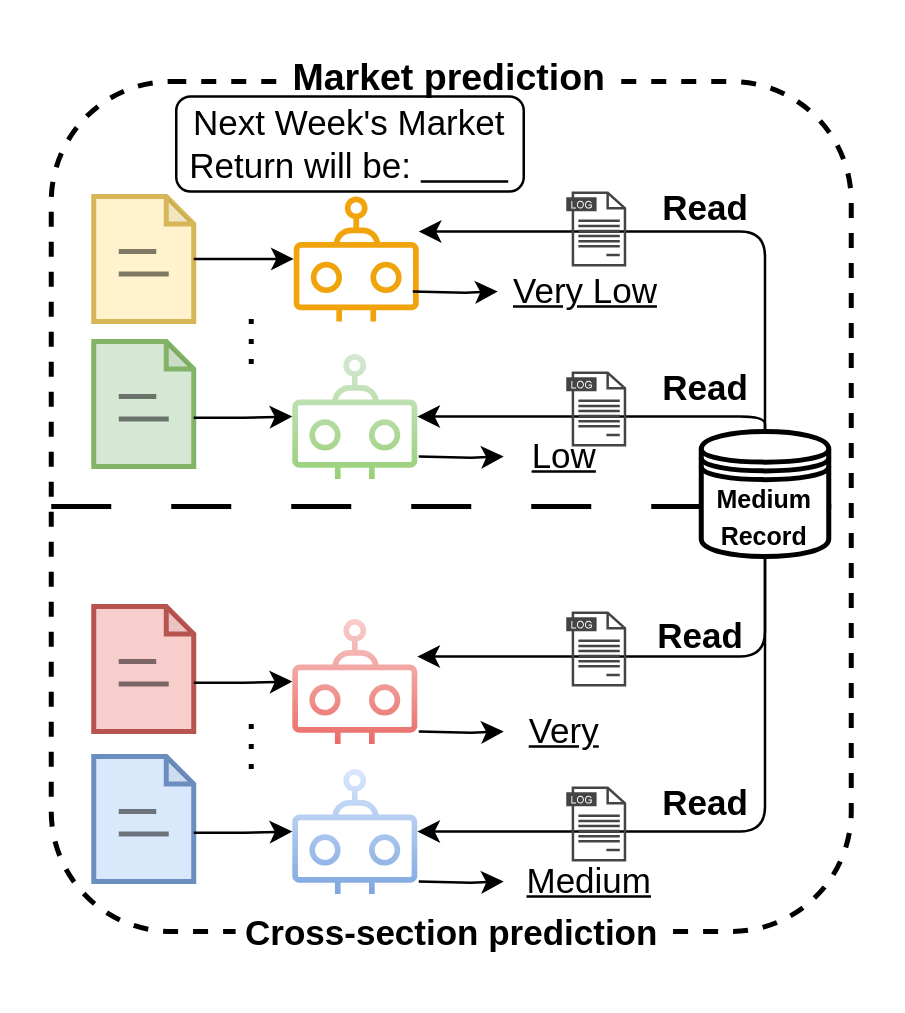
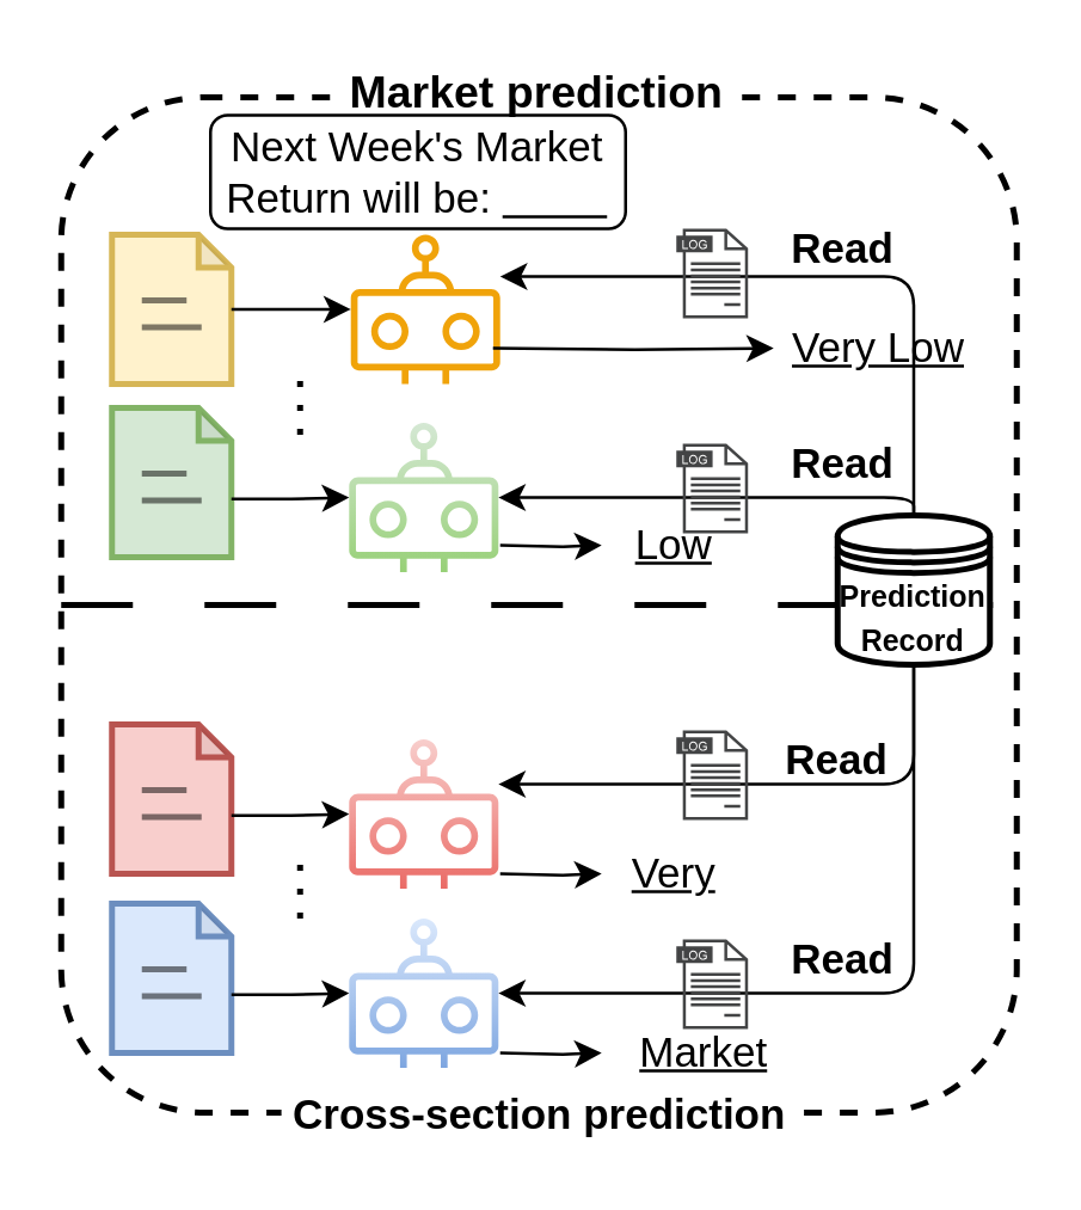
  <mxCell id="0" />
  <mxCell id="1" parent="0" />
  <mxCell id="2" value="" style="rounded=1;whiteSpace=wrap;html=1;fillColor=none;strokeWidth=2;dashed=1;" parent="1" vertex="1"><mxGeometry x="20" y="32" width="320" height="340" as="geometry" /></mxCell>
  <mxCell id="3" value="" style="sketch=0;outlineConnect=0;fillColor=#f0a30a;strokeColor=#BD7000;dashed=0;verticalLabelPosition=bottom;verticalAlign=top;align=center;html=1;fontSize=14;fontStyle=0;aspect=fixed;pointerEvents=1;shape=mxgraph.aws4.waf_bot;fontColor=#000000;" parent="1" vertex="1"><mxGeometry x="116.99" y="78" width="50" height="50" as="geometry" /></mxCell>
  <mxCell id="4" value="" style="group" parent="1" vertex="1" connectable="0"><mxGeometry x="37" y="78" width="40" height="50" as="geometry" /></mxCell>
  <mxCell id="5" value="" style="shape=note;whiteSpace=wrap;html=1;backgroundOutline=1;darkOpacity=0.05;size=11;strokeWidth=2;fillColor=#fff2cc;strokeColor=#d6b656;fontSize=14;" parent="4" vertex="1"><mxGeometry width="40" height="50" as="geometry" /></mxCell>
  <mxCell id="6" value="" style="group;fontSize=14;" parent="4" vertex="1" connectable="0"><mxGeometry x="10" y="17" width="20" height="28" as="geometry" /></mxCell>
  <mxCell id="7" value="" style="line;strokeWidth=2;html=1;container=0;opacity=50;fontSize=14;" parent="6" vertex="1"><mxGeometry width="15" height="10" as="geometry" /></mxCell>
  <mxCell id="8" value="" style="line;strokeWidth=2;html=1;container=0;opacity=50;fontSize=14;" parent="6" vertex="1"><mxGeometry y="10" width="20" height="8" as="geometry" /></mxCell>
  <mxCell id="9" style="edgeStyle=orthogonalEdgeStyle;rounded=0;orthogonalLoop=1;jettySize=auto;html=1;" parent="1" source="5" target="3" edge="1"><mxGeometry relative="1" as="geometry" /></mxCell>
  <mxCell id="10" value="" style="group" parent="1" vertex="1" connectable="0"><mxGeometry x="37" y="136" width="40" height="50" as="geometry" /></mxCell>
  <mxCell id="11" value="" style="shape=note;whiteSpace=wrap;html=1;backgroundOutline=1;darkOpacity=0.05;size=11;strokeWidth=2;fillColor=#d5e8d4;strokeColor=#82b366;fontSize=14;" parent="10" vertex="1"><mxGeometry width="40" height="50" as="geometry" /></mxCell>
  <mxCell id="12" value="" style="group;fontSize=14;" parent="10" vertex="1" connectable="0"><mxGeometry x="10" y="17" width="20" height="28" as="geometry" /></mxCell>
  <mxCell id="13" value="" style="line;strokeWidth=2;html=1;container=0;opacity=50;fontSize=14;" parent="12" vertex="1"><mxGeometry width="15" height="10" as="geometry" /></mxCell>
  <mxCell id="14" value="" style="line;strokeWidth=2;html=1;container=0;opacity=50;fontSize=14;" parent="12" vertex="1"><mxGeometry y="10" width="20" height="8" as="geometry" /></mxCell>
  <mxCell id="15" value="" style="sketch=0;outlineConnect=0;fillColor=#d5e8d4;strokeColor=#82b366;dashed=0;verticalLabelPosition=bottom;verticalAlign=top;align=center;html=1;fontSize=14;fontStyle=0;aspect=fixed;pointerEvents=1;shape=mxgraph.aws4.waf_bot;gradientColor=#97d077;" parent="1" vertex="1"><mxGeometry x="116.42" y="141" width="50" height="50" as="geometry" /></mxCell>
  <mxCell id="16" style="edgeStyle=orthogonalEdgeStyle;rounded=0;orthogonalLoop=1;jettySize=auto;html=1;exitX=0;exitY=0;exitDx=40;exitDy=30.5;exitPerimeter=0;" parent="1" source="11" target="15" edge="1"><mxGeometry relative="1" as="geometry" /></mxCell>
  <mxCell id="17" value="" style="group" parent="1" vertex="1" connectable="0"><mxGeometry x="37" y="242" width="40" height="50" as="geometry" /></mxCell>
  <mxCell id="18" value="" style="shape=note;whiteSpace=wrap;html=1;backgroundOutline=1;darkOpacity=0.05;size=11;strokeWidth=2;fillColor=#f8cecc;strokeColor=#b85450;fontSize=14;" parent="17" vertex="1"><mxGeometry width="40" height="50" as="geometry" /></mxCell>
  <mxCell id="19" value="" style="group;fontSize=14;" parent="17" vertex="1" connectable="0"><mxGeometry x="10" y="17" width="20" height="28" as="geometry" /></mxCell>
  <mxCell id="20" value="" style="line;strokeWidth=2;html=1;container=0;opacity=50;fontSize=14;" parent="19" vertex="1"><mxGeometry width="15" height="10" as="geometry" /></mxCell>
  <mxCell id="21" value="" style="line;strokeWidth=2;html=1;container=0;opacity=50;fontSize=14;" parent="19" vertex="1"><mxGeometry y="10" width="20" height="8" as="geometry" /></mxCell>
  <mxCell id="22" value="" style="sketch=0;outlineConnect=0;fillColor=#f8cecc;strokeColor=#b85450;dashed=0;verticalLabelPosition=bottom;verticalAlign=top;align=center;html=1;fontSize=14;fontStyle=0;aspect=fixed;pointerEvents=1;shape=mxgraph.aws4.waf_bot;gradientColor=#ea6b66;" parent="1" vertex="1"><mxGeometry x="116.42" y="247" width="50" height="50" as="geometry" /></mxCell>
  <mxCell id="23" style="edgeStyle=orthogonalEdgeStyle;rounded=0;orthogonalLoop=1;jettySize=auto;html=1;exitX=0;exitY=0;exitDx=40;exitDy=30.5;exitPerimeter=0;" parent="1" source="18" target="22" edge="1"><mxGeometry relative="1" as="geometry" /></mxCell>
  <mxCell id="24" value="" style="group" parent="1" vertex="1" connectable="0"><mxGeometry x="37" y="302" width="40" height="50" as="geometry" /></mxCell>
  <mxCell id="25" value="" style="shape=note;whiteSpace=wrap;html=1;backgroundOutline=1;darkOpacity=0.05;size=11;strokeWidth=2;fillColor=#dae8fc;strokeColor=#6c8ebf;fontSize=14;" parent="24" vertex="1"><mxGeometry width="40" height="50" as="geometry" /></mxCell>
  <mxCell id="26" value="" style="group;fontSize=14;" parent="24" vertex="1" connectable="0"><mxGeometry x="10" y="17" width="20" height="28" as="geometry" /></mxCell>
  <mxCell id="27" value="" style="line;strokeWidth=2;html=1;container=0;opacity=50;fontSize=14;" parent="26" vertex="1"><mxGeometry width="15" height="10" as="geometry" /></mxCell>
  <mxCell id="28" value="" style="line;strokeWidth=2;html=1;container=0;opacity=50;fontSize=14;" parent="26" vertex="1"><mxGeometry y="10" width="20" height="8" as="geometry" /></mxCell>
  <mxCell id="29" value="" style="sketch=0;outlineConnect=0;fillColor=#dae8fc;strokeColor=#6c8ebf;dashed=0;verticalLabelPosition=bottom;verticalAlign=top;align=center;html=1;fontSize=14;fontStyle=0;aspect=fixed;pointerEvents=1;shape=mxgraph.aws4.waf_bot;gradientColor=#7ea6e0;" parent="1" vertex="1"><mxGeometry x="116.42" y="307" width="50" height="50" as="geometry" /></mxCell>
  <mxCell id="30" style="edgeStyle=orthogonalEdgeStyle;rounded=0;orthogonalLoop=1;jettySize=auto;html=1;exitX=0;exitY=0;exitDx=40;exitDy=30.5;exitPerimeter=0;" parent="1" source="25" target="29" edge="1"><mxGeometry relative="1" as="geometry" /></mxCell>
  <mxCell id="31" value="" style="endArrow=none;dashed=1;html=1;dashPattern=1 3;strokeWidth=2;rounded=0;fontSize=14;" parent="1" edge="1"><mxGeometry width="50" height="50" relative="1" as="geometry"><mxPoint x="100" y="145" as="sourcePoint" /><mxPoint x="100" y="125" as="targetPoint" /></mxGeometry></mxCell>
  <mxCell id="32" value="" style="endArrow=none;dashed=1;html=1;dashPattern=1 3;strokeWidth=2;rounded=0;fontSize=14;" parent="1" edge="1"><mxGeometry width="50" height="50" relative="1" as="geometry"><mxPoint x="100" y="307" as="sourcePoint" /><mxPoint x="100" y="287" as="targetPoint" /></mxGeometry></mxCell>
  <mxCell id="33" value="Market prediction" style="text;html=1;strokeColor=none;fillColor=default;align=center;verticalAlign=middle;whiteSpace=wrap;rounded=0;fontSize=15;fontStyle=1" parent="1" vertex="1"><mxGeometry x="114.41" y="20" width="131.18" height="20" as="geometry" /></mxCell>
  <mxCell id="34" value="Cross-section prediction" style="text;html=1;strokeColor=none;fillColor=default;align=center;verticalAlign=middle;whiteSpace=wrap;rounded=0;fontSize=14;fontStyle=1" parent="1" vertex="1"><mxGeometry x="93.74" y="363" width="172.51" height="20" as="geometry" /></mxCell>
  <mxCell id="35" value="Next Week's Market Return will be:&amp;nbsp;&lt;u&gt;&amp;nbsp; &amp;nbsp; &amp;nbsp; &amp;nbsp; &amp;nbsp;&lt;/u&gt;" style="text;html=1;strokeColor=default;fillColor=none;align=center;verticalAlign=middle;whiteSpace=wrap;rounded=1;fontSize=14;strokeWidth=1;" parent="1" vertex="1"><mxGeometry x="70" y="38" width="139" height="38" as="geometry" /></mxCell>
  <mxCell id="36" value="" style="endArrow=none;dashed=1;html=1;strokeWidth=2;rounded=0;dashPattern=12 12;entryX=1;entryY=0.5;entryDx=0;entryDy=0;exitX=0;exitY=0.5;exitDx=0;exitDy=0;" parent="1" source="2" target="2" edge="1"><mxGeometry width="50" height="50" relative="1" as="geometry"><mxPoint x="130" y="202" as="sourcePoint" /><mxPoint x="450" y="202" as="targetPoint" /></mxGeometry></mxCell>
  <mxCell id="37" style="edgeStyle=orthogonalEdgeStyle;rounded=1;orthogonalLoop=1;jettySize=auto;html=1;curved=0;" parent="1" source="41" target="3" edge="1"><mxGeometry relative="1" as="geometry"><Array as="points"><mxPoint x="306" y="92" /></Array></mxGeometry></mxCell>
  <mxCell id="38" style="edgeStyle=orthogonalEdgeStyle;rounded=1;orthogonalLoop=1;jettySize=auto;html=1;curved=0;" parent="1" source="41" target="15" edge="1"><mxGeometry relative="1" as="geometry"><Array as="points"><mxPoint x="306" y="166" /></Array></mxGeometry></mxCell>
  <mxCell id="39" style="edgeStyle=orthogonalEdgeStyle;rounded=1;orthogonalLoop=1;jettySize=auto;html=1;curved=0;" parent="1" source="41" target="22" edge="1"><mxGeometry relative="1" as="geometry"><Array as="points"><mxPoint x="306" y="262" /></Array></mxGeometry></mxCell>
  <mxCell id="40" style="edgeStyle=orthogonalEdgeStyle;rounded=1;orthogonalLoop=1;jettySize=auto;html=1;curved=0;" parent="1" source="41" target="29" edge="1"><mxGeometry relative="1" as="geometry"><Array as="points"><mxPoint x="306" y="332" /></Array></mxGeometry></mxCell>
- <mxCell id="41" value="&lt;font style=&quot;font-size: 10px;&quot;&gt;&lt;b&gt;Medium&lt;br&gt;Record&lt;/b&gt;&lt;/font&gt;" style="shape=datastore;whiteSpace=wrap;html=1;strokeWidth=2;" parent="1" vertex="1"><mxGeometry x="280" y="172" width="51" height="50" as="geometry" /></mxCell>
+ <mxCell id="41" value="&lt;font style=&quot;font-size: 10px;&quot;&gt;&lt;b&gt;Prediction&lt;br&gt;Record&lt;/b&gt;&lt;/font&gt;" style="shape=datastore;whiteSpace=wrap;html=1;strokeWidth=2;" parent="1" vertex="1"><mxGeometry x="280" y="172" width="51" height="50" as="geometry" /></mxCell>
  <mxCell id="42" value="" style="sketch=0;pointerEvents=1;shadow=0;dashed=0;html=1;strokeColor=none;fillColor=#434445;aspect=fixed;labelPosition=center;verticalLabelPosition=bottom;verticalAlign=top;align=center;outlineConnect=0;shape=mxgraph.vvd.log_files;" parent="1" vertex="1"><mxGeometry x="226" y="76" width="24" height="30" as="geometry" /></mxCell>
  <mxCell id="43" value="" style="sketch=0;pointerEvents=1;shadow=0;dashed=0;html=1;strokeColor=none;fillColor=#434445;aspect=fixed;labelPosition=center;verticalLabelPosition=bottom;verticalAlign=top;align=center;outlineConnect=0;shape=mxgraph.vvd.log_files;" parent="1" vertex="1"><mxGeometry x="226" y="148" width="24" height="30" as="geometry" /></mxCell>
  <mxCell id="44" value="" style="sketch=0;pointerEvents=1;shadow=0;dashed=0;html=1;strokeColor=none;fillColor=#434445;aspect=fixed;labelPosition=center;verticalLabelPosition=bottom;verticalAlign=top;align=center;outlineConnect=0;shape=mxgraph.vvd.log_files;" parent="1" vertex="1"><mxGeometry x="226" y="314" width="24" height="30" as="geometry" /></mxCell>
  <mxCell id="45" value="&lt;font style=&quot;font-size: 14px;&quot;&gt;&lt;b&gt;Read&lt;/b&gt;&lt;/font&gt;" style="text;html=1;strokeColor=none;fillColor=none;align=center;verticalAlign=middle;whiteSpace=wrap;rounded=0;" parent="1" vertex="1"><mxGeometry x="262" y="76" width="40" height="14" as="geometry" /></mxCell>
  <mxCell id="46" value="&lt;font style=&quot;font-size: 14px;&quot;&gt;&lt;b&gt;Read&lt;/b&gt;&lt;/font&gt;" style="text;html=1;strokeColor=none;fillColor=none;align=center;verticalAlign=middle;whiteSpace=wrap;rounded=0;" parent="1" vertex="1"><mxGeometry x="262" y="148" width="40" height="14" as="geometry" /></mxCell>
  <mxCell id="47" value="&lt;font style=&quot;font-size: 14px;&quot;&gt;&lt;b&gt;Read&lt;/b&gt;&lt;/font&gt;" style="text;html=1;strokeColor=none;fillColor=none;align=center;verticalAlign=middle;whiteSpace=wrap;rounded=0;" parent="1" vertex="1"><mxGeometry x="260" y="247" width="40" height="14" as="geometry" /></mxCell>
  <mxCell id="48" value="&lt;font style=&quot;font-size: 14px;&quot;&gt;&lt;b&gt;Read&lt;/b&gt;&lt;/font&gt;" style="text;html=1;strokeColor=none;fillColor=none;align=center;verticalAlign=middle;whiteSpace=wrap;rounded=0;" parent="1" vertex="1"><mxGeometry x="262" y="314" width="40" height="14" as="geometry" /></mxCell>
  <mxCell id="49" style="edgeStyle=orthogonalEdgeStyle;rounded=0;orthogonalLoop=1;jettySize=auto;html=1;" parent="1" target="50" edge="1"><mxGeometry relative="1" as="geometry"><mxPoint x="164.59" y="116" as="sourcePoint" /></mxGeometry></mxCell>
- <mxCell id="50" value="Very Low" style="text;html=1;strokeColor=none;fillColor=none;align=center;verticalAlign=middle;whiteSpace=wrap;rounded=0;fontSize=14;fontStyle=4" parent="1" vertex="1"><mxGeometry x="198.59" y="106" width="70" height="20" as="geometry" /></mxCell>
+ <mxCell id="50" value="Very Low" style="text;html=1;strokeColor=none;fillColor=none;align=center;verticalAlign=middle;whiteSpace=wrap;rounded=0;fontSize=14;fontStyle=4" parent="1" vertex="1"><mxGeometry x="258.59" y="106" width="70" height="20" as="geometry" /></mxCell>
  <mxCell id="51" style="edgeStyle=orthogonalEdgeStyle;rounded=0;orthogonalLoop=1;jettySize=auto;html=1;" parent="1" target="52" edge="1"><mxGeometry relative="1" as="geometry"><mxPoint x="166.99" y="182" as="sourcePoint" /></mxGeometry></mxCell>
  <mxCell id="52" value="Low" style="text;html=1;strokeColor=none;fillColor=none;align=center;verticalAlign=middle;whiteSpace=wrap;rounded=0;fontSize=14;fontStyle=4" parent="1" vertex="1"><mxGeometry x="200.99" y="172" width="49.01" height="20" as="geometry" /></mxCell>
  <mxCell id="53" style="edgeStyle=orthogonalEdgeStyle;rounded=0;orthogonalLoop=1;jettySize=auto;html=1;" parent="1" target="54" edge="1"><mxGeometry relative="1" as="geometry"><mxPoint x="166.99" y="292" as="sourcePoint" /></mxGeometry></mxCell>
  <mxCell id="54" value="Very" style="text;html=1;strokeColor=none;fillColor=none;align=center;verticalAlign=middle;whiteSpace=wrap;rounded=0;fontSize=14;fontStyle=4" parent="1" vertex="1"><mxGeometry x="200.99" y="282" width="49.01" height="20" as="geometry" /></mxCell>
  <mxCell id="55" style="edgeStyle=orthogonalEdgeStyle;rounded=0;orthogonalLoop=1;jettySize=auto;html=1;" parent="1" target="56" edge="1"><mxGeometry relative="1" as="geometry"><mxPoint x="166.99" y="352" as="sourcePoint" /></mxGeometry></mxCell>
- <mxCell id="56" value="Medium" style="text;html=1;strokeColor=none;fillColor=none;align=center;verticalAlign=middle;whiteSpace=wrap;rounded=0;fontSize=14;fontStyle=4" parent="1" vertex="1"><mxGeometry x="200.99" y="342" width="69.01" height="20" as="geometry" /></mxCell>
+ <mxCell id="56" value="Market" style="text;html=1;strokeColor=none;fillColor=none;align=center;verticalAlign=middle;whiteSpace=wrap;rounded=0;fontSize=14;fontStyle=4" parent="1" vertex="1"><mxGeometry x="200.99" y="342" width="69.01" height="20" as="geometry" /></mxCell>
  <mxCell id="57" value="" style="sketch=0;pointerEvents=1;shadow=0;dashed=0;html=1;strokeColor=none;fillColor=#434445;aspect=fixed;labelPosition=center;verticalLabelPosition=bottom;verticalAlign=top;align=center;outlineConnect=0;shape=mxgraph.vvd.log_files;" parent="1" vertex="1"><mxGeometry x="226" y="244" width="24" height="30" as="geometry" /></mxCell>
